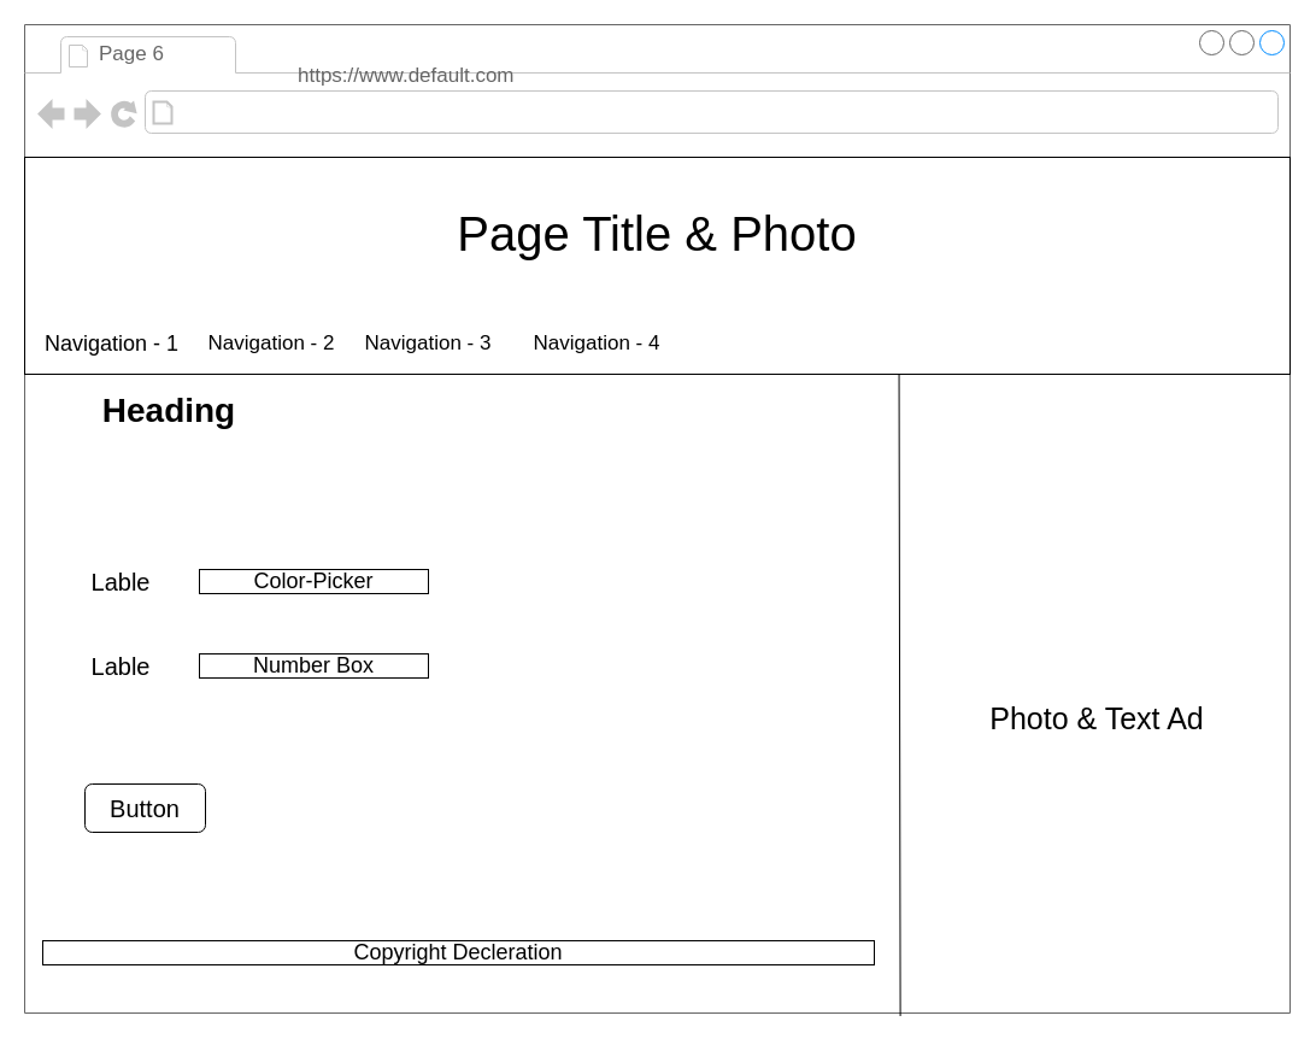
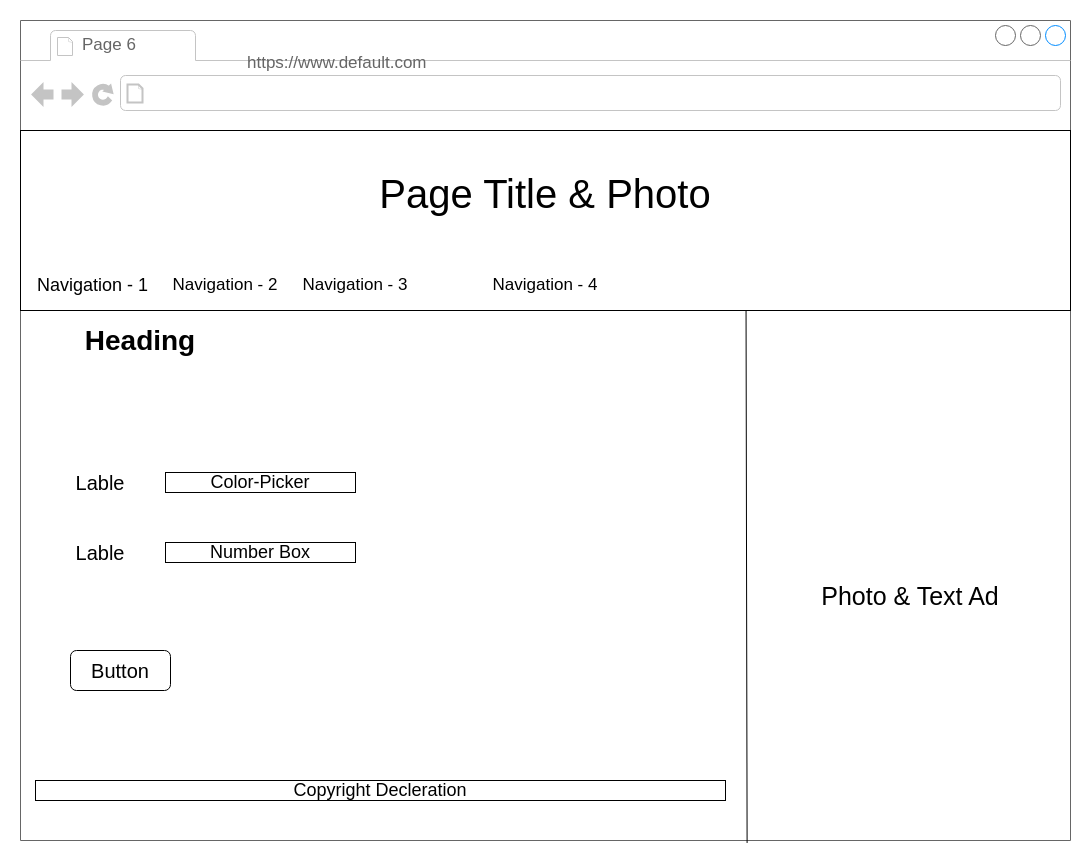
  <mxCell id="0" />
  <mxCell id="1" parent="0" />
  <mxCell id="2" value="" style="strokeWidth=1;shadow=0;dashed=0;align=center;html=1;shape=mxgraph.mockup.containers.browserWindow;rSize=0;strokeColor=#666666;mainText=,;recursiveResize=0;rounded=0;labelBackgroundColor=none;fontFamily=Verdana;fontSize=12" parent="1" vertex="1"><mxGeometry x="20" y="20" width="1050" height="820" as="geometry" /></mxCell>
  <mxCell id="3" value="Page 6" style="strokeWidth=1;shadow=0;dashed=0;align=center;html=1;shape=mxgraph.mockup.containers.anchor;fontSize=17;fontColor=#666666;align=left;" parent="2" vertex="1"><mxGeometry x="60" y="12" width="110" height="26" as="geometry" /></mxCell>
  <mxCell id="4" value="https://www.default.com" style="strokeWidth=1;shadow=0;dashed=0;align=center;html=1;shape=mxgraph.mockup.containers.anchor;rSize=0;fontSize=17;fontColor=#666666;align=left;" parent="2" vertex="1"><mxGeometry x="225" y="30" width="250" height="26" as="geometry" /></mxCell>
  <mxCell id="5" value="Page Title" style="text;html=1;points=[];align=left;verticalAlign=top;spacingTop=-4;fontSize=30;fontFamily=Verdana" parent="2" vertex="1"><mxGeometry x="435" y="170" width="180" height="50" as="geometry" /></mxCell>
  <mxCell id="6" value="" style="rounded=0;whiteSpace=wrap;html=1;" parent="2" vertex="1"><mxGeometry y="110" width="1050" height="180" as="geometry" /></mxCell>
  <mxCell id="7" value="&lt;font style=&quot;font-size: 40px&quot;&gt;Page Title &amp;amp; Photo&lt;/font&gt;" style="text;html=1;strokeColor=none;fillColor=none;align=center;verticalAlign=middle;whiteSpace=wrap;rounded=0;" parent="2" vertex="1"><mxGeometry x="325" y="140" width="400" height="65" as="geometry" /></mxCell>
  <mxCell id="8" value="" style="endArrow=none;html=1;entryX=0.691;entryY=1;entryDx=0;entryDy=0;entryPerimeter=0;exitX=0.692;exitY=1.003;exitDx=0;exitDy=0;exitPerimeter=0;" parent="2" source="2" target="6" edge="1"><mxGeometry width="50" height="50" relative="1" as="geometry"><mxPoint x="726" y="810" as="sourcePoint" /><mxPoint x="600" y="470" as="targetPoint" /></mxGeometry></mxCell>
  <mxCell id="9" value="&lt;font style=&quot;font-size: 25px&quot;&gt;Photo &amp;amp; Text Ad&lt;/font&gt;" style="text;html=1;strokeColor=none;fillColor=none;align=center;verticalAlign=middle;whiteSpace=wrap;rounded=0;" parent="2" vertex="1"><mxGeometry x="800" y="550" width="180" height="50" as="geometry" /></mxCell>
  <mxCell id="10" value="&lt;font&gt;&lt;font style=&quot;font-size: 17px&quot;&gt;Navigation - 2&lt;/font&gt;&lt;br&gt;&lt;/font&gt;" style="text;html=1;strokeColor=none;fillColor=none;align=center;verticalAlign=middle;whiteSpace=wrap;rounded=0;" parent="2" vertex="1"><mxGeometry x="145" y="245" width="120" height="40" as="geometry" /></mxCell>
  <mxCell id="11" value="&lt;font style=&quot;font-size: 17px&quot;&gt;Navigation - 3&lt;/font&gt;" style="text;html=1;strokeColor=none;fillColor=none;align=center;verticalAlign=middle;whiteSpace=wrap;rounded=0;" parent="2" vertex="1"><mxGeometry x="270" y="245" width="130" height="40" as="geometry" /></mxCell>
- <mxCell id="12" value="&lt;font style=&quot;font-size: 17px&quot;&gt;Navigation - 4&lt;/font&gt;" style="text;html=1;strokeColor=none;fillColor=none;align=center;verticalAlign=middle;whiteSpace=wrap;rounded=0;" parent="2" vertex="1"><mxGeometry x="410" y="245" width="130" height="40" as="geometry" /></mxCell>
+ <mxCell id="12" value="&lt;font style=&quot;font-size: 17px&quot;&gt;Navigation - 4&lt;/font&gt;" style="text;html=1;strokeColor=none;fillColor=none;align=center;verticalAlign=middle;whiteSpace=wrap;rounded=0;" parent="2" vertex="1"><mxGeometry x="460" y="245" width="130" height="40" as="geometry" /></mxCell>
  <mxCell id="13" value="" style="rounded=1;whiteSpace=wrap;html=1;strokeColor=#000000;" parent="2" vertex="1"><mxGeometry x="50" y="630" width="100" height="40" as="geometry" /></mxCell>
  <mxCell id="14" value="&lt;font style=&quot;font-size: 20px&quot;&gt;Button&lt;/font&gt;" style="text;html=1;strokeColor=none;fillColor=none;align=center;verticalAlign=middle;whiteSpace=wrap;rounded=0;" parent="2" vertex="1"><mxGeometry x="50" y="630" width="100" height="40" as="geometry" /></mxCell>
  <mxCell id="15" value="&lt;font style=&quot;font-size: 18px&quot;&gt;Color-Picker&lt;/font&gt;" style="text;html=1;fillColor=none;align=center;verticalAlign=middle;whiteSpace=wrap;rounded=0;strokeColor=#000000;" parent="2" vertex="1"><mxGeometry x="145" y="452" width="190" height="20" as="geometry" /></mxCell>
  <mxCell id="16" value="&lt;span style=&quot;font-size: 18px&quot;&gt;Number Box&lt;/span&gt;" style="text;html=1;fillColor=none;align=center;verticalAlign=middle;whiteSpace=wrap;rounded=0;strokeColor=#000000;" parent="2" vertex="1"><mxGeometry x="145" y="522" width="190" height="20" as="geometry" /></mxCell>
  <mxCell id="17" value="&lt;font style=&quot;font-size: 20px&quot;&gt;Lable&lt;/font&gt;" style="text;html=1;strokeColor=none;fillColor=none;align=center;verticalAlign=middle;whiteSpace=wrap;rounded=0;" parent="2" vertex="1"><mxGeometry x="30" y="450" width="100" height="24" as="geometry" /></mxCell>
  <mxCell id="18" value="&lt;font style=&quot;font-size: 20px&quot;&gt;Lable&lt;/font&gt;" style="text;html=1;strokeColor=none;fillColor=none;align=center;verticalAlign=middle;whiteSpace=wrap;rounded=0;" parent="2" vertex="1"><mxGeometry x="30" y="520" width="100" height="24" as="geometry" /></mxCell>
  <mxCell id="19" value="&lt;font style=&quot;font-size: 18px&quot;&gt;Navigation - 1&lt;/font&gt;" style="text;html=1;strokeColor=none;fillColor=none;align=center;verticalAlign=middle;whiteSpace=wrap;rounded=0;" parent="2" vertex="1"><mxGeometry x="15" y="245" width="115" height="40" as="geometry" /></mxCell>
  <mxCell id="20" value="&lt;font size=&quot;1&quot;&gt;&lt;b style=&quot;font-size: 28px&quot;&gt;Heading&lt;/b&gt;&lt;/font&gt;" style="text;html=1;strokeColor=none;fillColor=none;align=center;verticalAlign=middle;whiteSpace=wrap;rounded=0;" parent="2" vertex="1"><mxGeometry x="50" y="290" width="140" height="60" as="geometry" /></mxCell>
  <mxCell id="21" value="&lt;font style=&quot;font-size: 18px&quot;&gt;Copyright Decleration&lt;/font&gt;" style="text;html=1;fillColor=none;align=center;verticalAlign=middle;whiteSpace=wrap;rounded=0;strokeColor=#000000;" parent="2" vertex="1"><mxGeometry x="15" y="760" width="690" height="20" as="geometry" /></mxCell>
